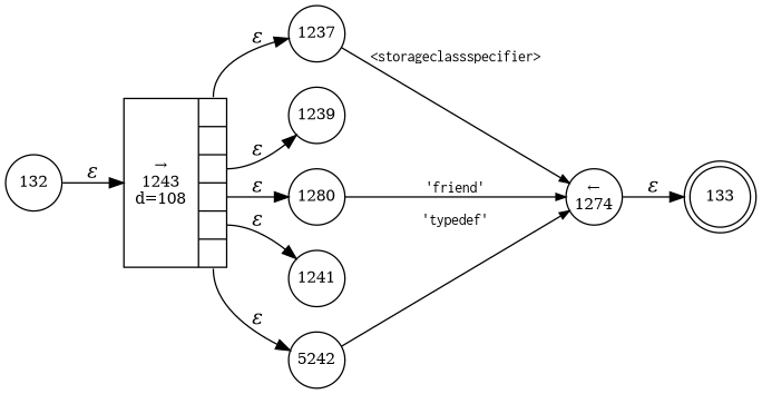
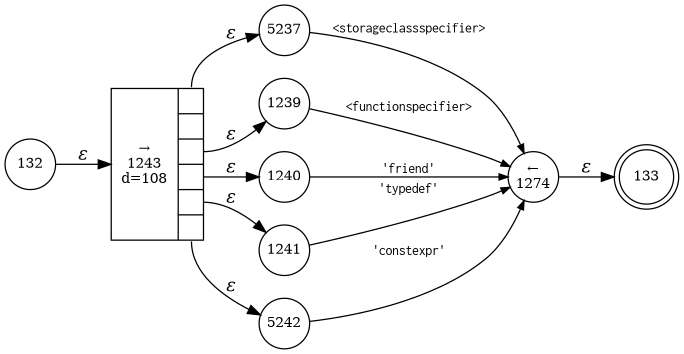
  digraph {
    rankdir=LR
    node [fixedsize=true fontsize=11 shape=circle peripheries=1]
    edge [fontname="Times-Italic"]
    n1 [label=133 shape=doublecircle width=.6 peripheries=""]
    n2 [label=132 width=.55]
    n3 [fixedsize=false label="{&rarr;\n1243\nd=108|{<p0>|<p1>|<p2>|<p3>|<p4>|<p5>}}" shape=record]
-   n4 [label=1237 width=.55]
+   n4 [label=5237 width=.55]
    n5 [label=1239 width=.55]
-   n6 [label=1280 width=.55]
+   n6 [label=1240 width=.55]
    n7 [label=1241 width=.55]
    n8 [label=5242 width=.55]
    n9 [label="&larr;\n1274" width=.55]
    n2 -> n3 [label="&epsilon;"]
    n3 -> n4 [label="&epsilon;" tailport=p0]
    n3 -> n5 [label="&epsilon;" tailport=p2]
    n3 -> n6 [label="&epsilon;" tailport=p3]
    n3 -> n7 [label="&epsilon;" tailport=p4]
    n3 -> n8 [label="&epsilon;" tailport=p5]
    n4 -> n9 [arrowhead=normal arrowsize=.7 fontname=Courier fontsize=11 label="<storageclassspecifier>"]
+   n5 -> n9 [arrowhead=normal arrowsize=.7 fontname=Courier fontsize=11 label="<functionspecifier>"]
    n6 -> n9 [arrowhead=normal arrowsize=.7 fontname=Courier fontsize=11 label="'friend'"]
-   n8 -> n9 [arrowhead=normal arrowsize=.7 fontname=Courier fontsize=11 label="'typedef'"]
+   n7 -> n9 [arrowhead=normal arrowsize=.7 fontname=Courier fontsize=11 label="'typedef'"]
+   n8 -> n9 [arrowhead=normal arrowsize=.7 fontname=Courier fontsize=11 label="'constexpr'"]
    n9 -> n1 [label="&epsilon;"]
  }
